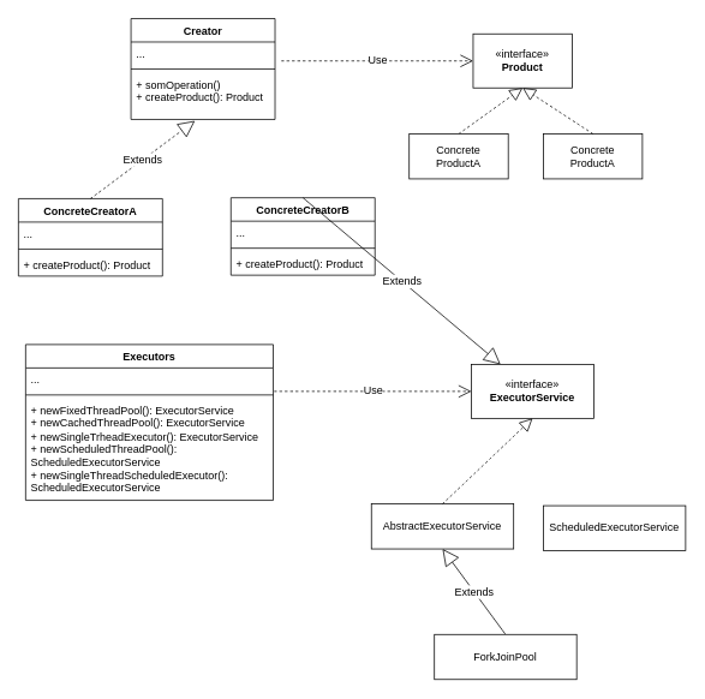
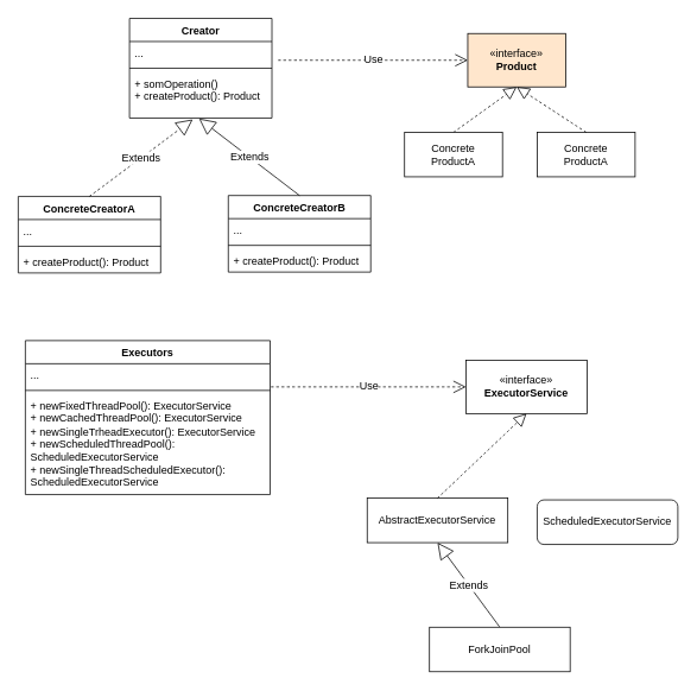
  <mxCell id="0" />
  <mxCell id="1" parent="0" />
  <mxCell id="2" value="Creator" style="swimlane;fontStyle=1;align=center;verticalAlign=top;childLayout=stackLayout;horizontal=1;startSize=26;horizontalStack=0;resizeParent=1;resizeParentMax=0;resizeLast=0;collapsible=1;marginBottom=0;whiteSpace=wrap;html=1;" vertex="1" parent="1"><mxGeometry x="145" y="20" width="160" height="112" as="geometry" /></mxCell>
  <mxCell id="3" value="..." style="text;strokeColor=none;fillColor=none;align=left;verticalAlign=top;spacingLeft=4;spacingRight=4;overflow=hidden;rotatable=0;points=[[0,0.5],[1,0.5]];portConstraint=eastwest;whiteSpace=wrap;html=1;" vertex="1" parent="2"><mxGeometry y="26" width="160" height="26" as="geometry" /></mxCell>
  <mxCell id="4" value="" style="line;strokeWidth=1;fillColor=none;align=left;verticalAlign=middle;spacingTop=-1;spacingLeft=3;spacingRight=3;rotatable=0;labelPosition=right;points=[];portConstraint=eastwest;strokeColor=inherit;" vertex="1" parent="2"><mxGeometry y="52" width="160" height="8" as="geometry" /></mxCell>
  <mxCell id="5" value="+ somOperation()&lt;div&gt;+ createProduct(): Product&lt;/div&gt;" style="text;strokeColor=none;fillColor=none;align=left;verticalAlign=top;spacingLeft=4;spacingRight=4;overflow=hidden;rotatable=0;points=[[0,0.5],[1,0.5]];portConstraint=eastwest;whiteSpace=wrap;html=1;" vertex="1" parent="2"><mxGeometry y="60" width="160" height="52" as="geometry" /></mxCell>
  <mxCell id="6" value="ConcreteCreatorA" style="swimlane;fontStyle=1;align=center;verticalAlign=top;childLayout=stackLayout;horizontal=1;startSize=26;horizontalStack=0;resizeParent=1;resizeParentMax=0;resizeLast=0;collapsible=1;marginBottom=0;whiteSpace=wrap;html=1;" vertex="1" parent="1"><mxGeometry x="20" y="220" width="160" height="86" as="geometry" /></mxCell>
  <mxCell id="7" value="..." style="text;strokeColor=none;fillColor=none;align=left;verticalAlign=top;spacingLeft=4;spacingRight=4;overflow=hidden;rotatable=0;points=[[0,0.5],[1,0.5]];portConstraint=eastwest;whiteSpace=wrap;html=1;" vertex="1" parent="6"><mxGeometry y="26" width="160" height="26" as="geometry" /></mxCell>
  <mxCell id="8" value="" style="line;strokeWidth=1;fillColor=none;align=left;verticalAlign=middle;spacingTop=-1;spacingLeft=3;spacingRight=3;rotatable=0;labelPosition=right;points=[];portConstraint=eastwest;strokeColor=inherit;" vertex="1" parent="6"><mxGeometry y="52" width="160" height="8" as="geometry" /></mxCell>
  <mxCell id="9" value="&lt;div&gt;+ createProduct(): Product&lt;/div&gt;" style="text;strokeColor=none;fillColor=none;align=left;verticalAlign=top;spacingLeft=4;spacingRight=4;overflow=hidden;rotatable=0;points=[[0,0.5],[1,0.5]];portConstraint=eastwest;whiteSpace=wrap;html=1;" vertex="1" parent="6"><mxGeometry y="60" width="160" height="26" as="geometry" /></mxCell>
  <mxCell id="10" value="ConcreteCreatorB" style="swimlane;fontStyle=1;align=center;verticalAlign=top;childLayout=stackLayout;horizontal=1;startSize=26;horizontalStack=0;resizeParent=1;resizeParentMax=0;resizeLast=0;collapsible=1;marginBottom=0;whiteSpace=wrap;html=1;" vertex="1" parent="1"><mxGeometry x="256" y="219" width="160" height="86" as="geometry" /></mxCell>
  <mxCell id="11" value="..." style="text;strokeColor=none;fillColor=none;align=left;verticalAlign=top;spacingLeft=4;spacingRight=4;overflow=hidden;rotatable=0;points=[[0,0.5],[1,0.5]];portConstraint=eastwest;whiteSpace=wrap;html=1;" vertex="1" parent="10"><mxGeometry y="26" width="160" height="26" as="geometry" /></mxCell>
  <mxCell id="12" value="" style="line;strokeWidth=1;fillColor=none;align=left;verticalAlign=middle;spacingTop=-1;spacingLeft=3;spacingRight=3;rotatable=0;labelPosition=right;points=[];portConstraint=eastwest;strokeColor=inherit;" vertex="1" parent="10"><mxGeometry y="52" width="160" height="8" as="geometry" /></mxCell>
  <mxCell id="13" value="&lt;div&gt;+ createProduct(): Product&lt;/div&gt;" style="text;strokeColor=none;fillColor=none;align=left;verticalAlign=top;spacingLeft=4;spacingRight=4;overflow=hidden;rotatable=0;points=[[0,0.5],[1,0.5]];portConstraint=eastwest;whiteSpace=wrap;html=1;" vertex="1" parent="10"><mxGeometry y="60" width="160" height="26" as="geometry" /></mxCell>
  <mxCell id="14" value="Extends" style="endArrow=block;endSize=16;endFill=0;html=1;rounded=0;fontSize=12;curved=1;exitX=0.5;exitY=0;exitDx=0;exitDy=0;entryX=0.444;entryY=1.029;entryDx=0;entryDy=0;entryPerimeter=0;dashed=1;" edge="1" parent="1" source="6" target="5"><mxGeometry width="160" relative="1" as="geometry"><mxPoint x="145" y="146" as="sourcePoint" /><mxPoint x="305" y="146" as="targetPoint" /></mxGeometry></mxCell>
- <mxCell id="15" value="Extends" style="endArrow=block;endSize=16;endFill=0;html=1;rounded=0;fontSize=12;curved=1;exitX=0.5;exitY=0;exitDx=0;exitDy=0;" edge="1" parent="1" source="10" target="22"><mxGeometry width="160" relative="1" as="geometry"><mxPoint x="110" y="230" as="sourcePoint" /><mxPoint x="226" y="144" as="targetPoint" /></mxGeometry></mxCell>
- <mxCell id="16" value="«interface»&lt;br&gt;&lt;b&gt;Product&lt;/b&gt;" style="html=1;whiteSpace=wrap;" vertex="1" parent="1"><mxGeometry x="525" y="37" width="110" height="60" as="geometry" /></mxCell>
+ <mxCell id="15" value="Extends" style="endArrow=block;endSize=16;endFill=0;html=1;rounded=0;fontSize=12;curved=1;exitX=0.5;exitY=0;exitDx=0;exitDy=0;entryX=0.488;entryY=1.01;entryDx=0;entryDy=0;entryPerimeter=0;" edge="1" parent="1" source="10" target="5"><mxGeometry width="160" relative="1" as="geometry"><mxPoint x="110" y="230" as="sourcePoint" /><mxPoint x="226" y="144" as="targetPoint" /></mxGeometry></mxCell>
+ <mxCell id="16" value="«interface»&lt;br&gt;&lt;b&gt;Product&lt;/b&gt;" style="html=1;whiteSpace=wrap;fillColor=#ffe6cc;" vertex="1" parent="1"><mxGeometry x="525" y="37" width="110" height="60" as="geometry" /></mxCell>
  <mxCell id="17" value="" style="endArrow=block;dashed=1;endFill=0;endSize=12;html=1;rounded=0;fontSize=12;curved=1;entryX=0.5;entryY=1;entryDx=0;entryDy=0;exitX=0.5;exitY=0;exitDx=0;exitDy=0;" edge="1" parent="1" source="18" target="16"><mxGeometry width="160" relative="1" as="geometry"><mxPoint x="509" y="142" as="sourcePoint" /><mxPoint x="473" y="-107" as="targetPoint" /></mxGeometry></mxCell>
  <mxCell id="18" value="Concrete&lt;div&gt;ProductA&lt;/div&gt;" style="html=1;whiteSpace=wrap;" vertex="1" parent="1"><mxGeometry x="454" y="148" width="110" height="50" as="geometry" /></mxCell>
  <mxCell id="19" value="Concrete&lt;div&gt;ProductA&lt;/div&gt;" style="html=1;whiteSpace=wrap;" vertex="1" parent="1"><mxGeometry x="603" y="148" width="110" height="50" as="geometry" /></mxCell>
  <mxCell id="20" value="" style="endArrow=block;dashed=1;endFill=0;endSize=12;html=1;rounded=0;fontSize=12;curved=1;entryX=0.5;entryY=1;entryDx=0;entryDy=0;exitX=0.5;exitY=0;exitDx=0;exitDy=0;" edge="1" parent="1" source="19" target="16"><mxGeometry width="160" relative="1" as="geometry"><mxPoint x="519" y="158" as="sourcePoint" /><mxPoint x="590" y="107" as="targetPoint" /></mxGeometry></mxCell>
  <mxCell id="21" value="Use" style="endArrow=open;endSize=12;dashed=1;html=1;rounded=0;fontSize=12;curved=1;entryX=0;entryY=0.5;entryDx=0;entryDy=0;" edge="1" parent="1" target="16"><mxGeometry width="160" relative="1" as="geometry"><mxPoint x="312" y="67" as="sourcePoint" /><mxPoint x="467" y="62" as="targetPoint" /></mxGeometry></mxCell>
  <mxCell id="22" value="«interface»&lt;br&gt;&lt;b&gt;ExecutorService&lt;/b&gt;" style="html=1;whiteSpace=wrap;" vertex="1" parent="1"><mxGeometry x="523" y="404" width="136" height="60" as="geometry" /></mxCell>
  <mxCell id="23" value="AbstractExecutorService" style="html=1;whiteSpace=wrap;" vertex="1" parent="1"><mxGeometry x="412" y="559" width="158" height="50" as="geometry" /></mxCell>
- <mxCell id="24" value="ScheduledExecutorService" style="html=1;whiteSpace=wrap;" vertex="1" parent="1"><mxGeometry x="603" y="561" width="158" height="50" as="geometry" /></mxCell>
+ <mxCell id="24" value="ScheduledExecutorService" style="html=1;whiteSpace=wrap;rounded=1;" vertex="1" parent="1"><mxGeometry x="603" y="561" width="158" height="50" as="geometry" /></mxCell>
  <mxCell id="25" value="" style="endArrow=block;dashed=1;endFill=0;endSize=12;html=1;rounded=0;fontSize=12;curved=1;exitX=0.5;exitY=0;exitDx=0;exitDy=0;entryX=0.5;entryY=1;entryDx=0;entryDy=0;" edge="1" parent="1" source="23" target="22"><mxGeometry width="160" relative="1" as="geometry"><mxPoint x="415" y="569" as="sourcePoint" /><mxPoint x="601" y="491" as="targetPoint" /></mxGeometry></mxCell>
  <mxCell id="26" value="Use" style="endArrow=open;endSize=12;dashed=1;html=1;rounded=0;fontSize=12;curved=1;entryX=0;entryY=0.5;entryDx=0;entryDy=0;" edge="1" parent="1" target="22"><mxGeometry width="160" relative="1" as="geometry"><mxPoint x="304" y="434" as="sourcePoint" /><mxPoint x="463" y="445" as="targetPoint" /></mxGeometry></mxCell>
  <mxCell id="27" value="Extends" style="endArrow=block;endSize=16;endFill=0;html=1;rounded=0;fontSize=12;curved=1;exitX=0.5;exitY=0;exitDx=0;exitDy=0;entryX=0.5;entryY=1;entryDx=0;entryDy=0;" edge="1" parent="1" source="28" target="23"><mxGeometry width="160" relative="1" as="geometry"><mxPoint x="431" y="470" as="sourcePoint" /><mxPoint x="591" y="601" as="targetPoint" /></mxGeometry></mxCell>
  <mxCell id="28" value="ForkJoinPool" style="html=1;whiteSpace=wrap;" vertex="1" parent="1"><mxGeometry x="482" y="704" width="158" height="50" as="geometry" /></mxCell>
  <mxCell id="29" value="Executors" style="swimlane;fontStyle=1;align=center;verticalAlign=top;childLayout=stackLayout;horizontal=1;startSize=26;horizontalStack=0;resizeParent=1;resizeParentMax=0;resizeLast=0;collapsible=1;marginBottom=0;whiteSpace=wrap;html=1;" vertex="1" parent="1"><mxGeometry x="28" y="382" width="275" height="173" as="geometry" /></mxCell>
  <mxCell id="30" value="..." style="text;strokeColor=none;fillColor=none;align=left;verticalAlign=top;spacingLeft=4;spacingRight=4;overflow=hidden;rotatable=0;points=[[0,0.5],[1,0.5]];portConstraint=eastwest;whiteSpace=wrap;html=1;" vertex="1" parent="29"><mxGeometry y="26" width="275" height="26" as="geometry" /></mxCell>
  <mxCell id="31" value="" style="line;strokeWidth=1;fillColor=none;align=left;verticalAlign=middle;spacingTop=-1;spacingLeft=3;spacingRight=3;rotatable=0;labelPosition=right;points=[];portConstraint=eastwest;strokeColor=inherit;" vertex="1" parent="29"><mxGeometry y="52" width="275" height="8" as="geometry" /></mxCell>
  <mxCell id="32" value="+ newFixedThreadPool(): ExecutorService&lt;div&gt;+ newCachedThreadPool(): ExecutorService&lt;/div&gt;&lt;div&gt;+ newSingleTrheadExecutor(): ExecutorService&lt;/div&gt;&lt;div&gt;+ newScheduledThreadPool(): ScheduledExecutorService&lt;/div&gt;&lt;div&gt;+ newSingleThreadScheduledExecutor(): ScheduledExecutorService&lt;/div&gt;&lt;div&gt;&lt;br&gt;&lt;/div&gt;" style="text;strokeColor=none;fillColor=none;align=left;verticalAlign=top;spacingLeft=4;spacingRight=4;overflow=hidden;rotatable=0;points=[[0,0.5],[1,0.5]];portConstraint=eastwest;whiteSpace=wrap;html=1;" vertex="1" parent="29"><mxGeometry y="60" width="275" height="113" as="geometry" /></mxCell>
